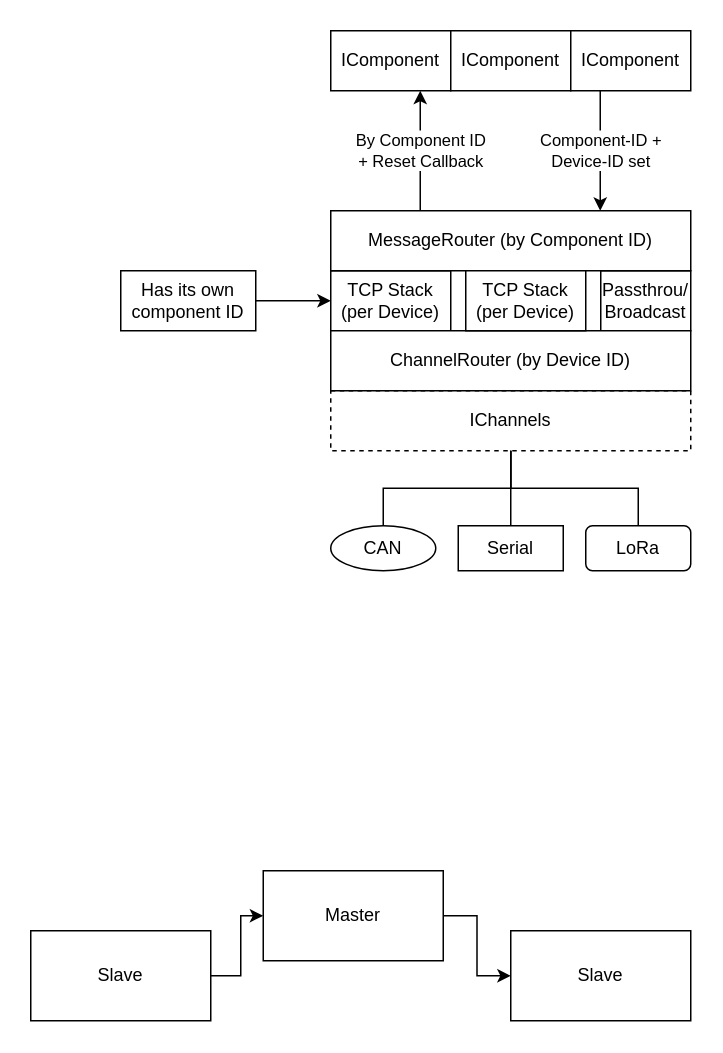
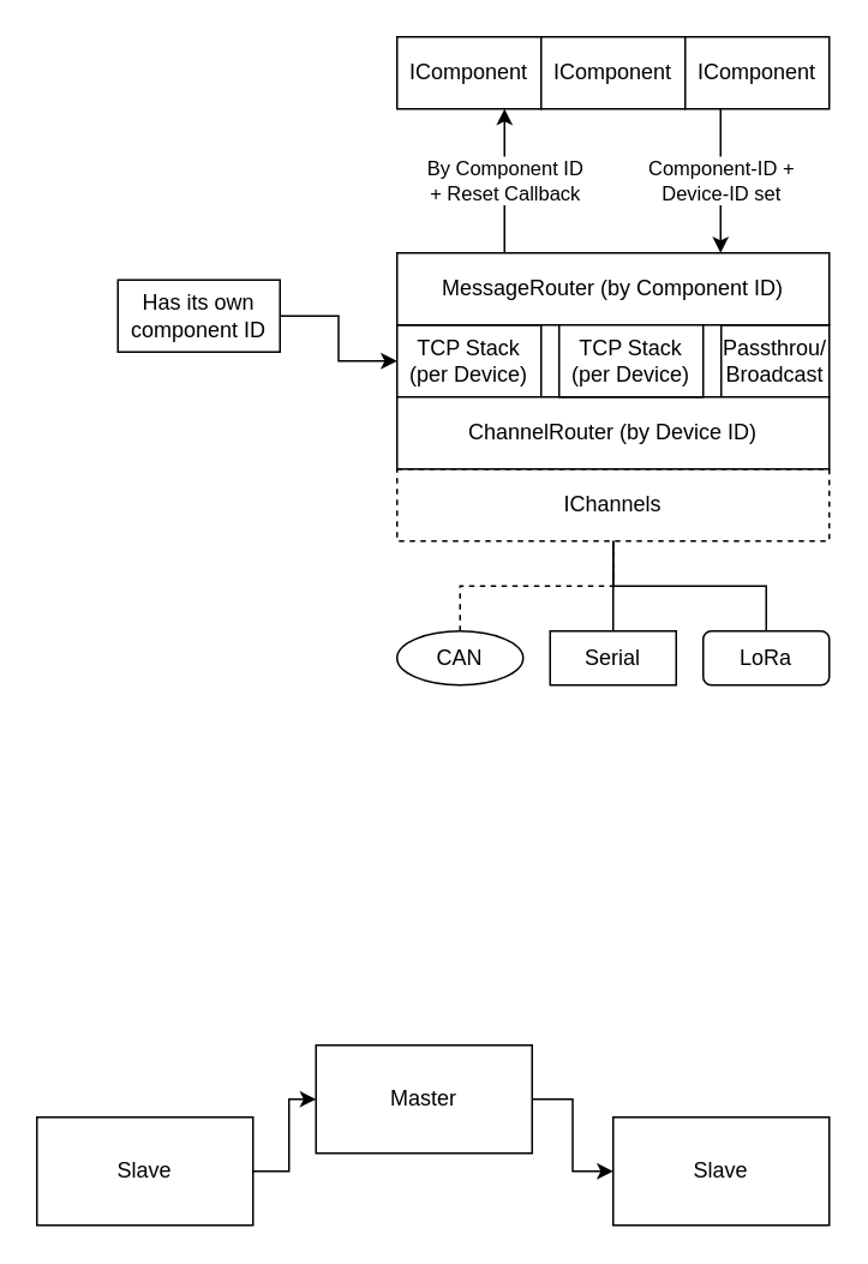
  <mxCell id="0" />
  <mxCell id="1" parent="0" />
  <mxCell id="2" value="IChannels" style="rounded=0;whiteSpace=wrap;html=1;dashed=1;" vertex="1" parent="1"><mxGeometry x="220" y="260" width="240" height="40" as="geometry" /></mxCell>
  <mxCell id="3" value="CAN" style="ellipse;whiteSpace=wrap;html=1;" vertex="1" parent="1"><mxGeometry x="220" y="350" width="70" height="30" as="geometry" /></mxCell>
  <mxCell id="4" value="Serial" style="rounded=0;whiteSpace=wrap;html=1;" vertex="1" parent="1"><mxGeometry x="305" y="350" width="70" height="30" as="geometry" /></mxCell>
  <mxCell id="5" value="LoRa" style="whiteSpace=wrap;html=1;rounded=1;" vertex="1" parent="1"><mxGeometry x="390" y="350" width="70" height="30" as="geometry" /></mxCell>
- <mxCell id="6" value="" style="endArrow=none;html=1;rounded=0;edgeStyle=orthogonalEdgeStyle;exitX=0.5;exitY=0;exitDx=0;exitDy=0;entryX=0.5;entryY=1;entryDx=0;entryDy=0;" edge="1" parent="1" source="3" target="2"><mxGeometry width="50" height="50" relative="1" as="geometry"><mxPoint x="540" y="380" as="sourcePoint" /><mxPoint x="590" y="330" as="targetPoint" /></mxGeometry></mxCell>
+ <mxCell id="6" value="" style="endArrow=none;html=1;rounded=0;edgeStyle=orthogonalEdgeStyle;exitX=0.5;exitY=0;exitDx=0;exitDy=0;entryX=0.5;entryY=1;entryDx=0;entryDy=0;dashed=1;" edge="1" parent="1" source="3" target="2"><mxGeometry width="50" height="50" relative="1" as="geometry"><mxPoint x="540" y="380" as="sourcePoint" /><mxPoint x="590" y="330" as="targetPoint" /></mxGeometry></mxCell>
  <mxCell id="7" value="" style="endArrow=none;html=1;rounded=0;edgeStyle=orthogonalEdgeStyle;exitX=0.5;exitY=0;exitDx=0;exitDy=0;entryX=0.5;entryY=1;entryDx=0;entryDy=0;" edge="1" parent="1" source="4" target="2"><mxGeometry width="50" height="50" relative="1" as="geometry"><mxPoint x="540" y="380" as="sourcePoint" /><mxPoint x="590" y="330" as="targetPoint" /></mxGeometry></mxCell>
  <mxCell id="8" value="" style="endArrow=none;html=1;rounded=0;edgeStyle=orthogonalEdgeStyle;exitX=0.5;exitY=0;exitDx=0;exitDy=0;entryX=0.5;entryY=1;entryDx=0;entryDy=0;" edge="1" parent="1" source="5" target="2"><mxGeometry width="50" height="50" relative="1" as="geometry"><mxPoint x="540" y="380" as="sourcePoint" /><mxPoint x="590" y="330" as="targetPoint" /></mxGeometry></mxCell>
  <mxCell id="9" value="TCP Stack (per Device)" style="rounded=0;whiteSpace=wrap;html=1;" vertex="1" parent="1"><mxGeometry x="220" y="180" width="80" height="40" as="geometry" /></mxCell>
  <mxCell id="10" value="Passthrou/&lt;br&gt;Broadcast" style="rounded=0;whiteSpace=wrap;html=1;" vertex="1" parent="1"><mxGeometry x="400" y="180" width="60" height="40" as="geometry" /></mxCell>
  <mxCell id="11" value="" style="edgeStyle=orthogonalEdgeStyle;rounded=0;orthogonalLoop=1;jettySize=auto;html=1;" edge="1" parent="1" source="12" target="14"><mxGeometry relative="1" as="geometry" /></mxCell>
  <mxCell id="12" value="Slave" style="rounded=0;whiteSpace=wrap;html=1;" vertex="1" parent="1"><mxGeometry x="20" y="620" width="120" height="60" as="geometry" /></mxCell>
  <mxCell id="13" value="" style="edgeStyle=orthogonalEdgeStyle;rounded=0;orthogonalLoop=1;jettySize=auto;html=1;" edge="1" parent="1" source="14" target="15"><mxGeometry relative="1" as="geometry" /></mxCell>
  <mxCell id="14" value="Master" style="rounded=0;whiteSpace=wrap;html=1;" vertex="1" parent="1"><mxGeometry x="175" y="580" width="120" height="60" as="geometry" /></mxCell>
  <mxCell id="15" value="Slave" style="rounded=0;whiteSpace=wrap;html=1;" vertex="1" parent="1"><mxGeometry x="340" y="620" width="120" height="60" as="geometry" /></mxCell>
  <mxCell id="16" value="MessageRouter (by Component ID)" style="rounded=0;whiteSpace=wrap;html=1;" vertex="1" parent="1"><mxGeometry x="220" y="140" width="240" height="40" as="geometry" /></mxCell>
  <mxCell id="17" value="IComponent" style="rounded=0;whiteSpace=wrap;html=1;" vertex="1" parent="1"><mxGeometry x="220" y="20" width="80" height="40" as="geometry" /></mxCell>
  <mxCell id="18" value="IComponent" style="rounded=0;whiteSpace=wrap;html=1;" vertex="1" parent="1"><mxGeometry x="300" y="20" width="80" height="40" as="geometry" /></mxCell>
  <mxCell id="19" value="IComponent" style="rounded=0;whiteSpace=wrap;html=1;" vertex="1" parent="1"><mxGeometry x="380" y="20" width="80" height="40" as="geometry" /></mxCell>
  <mxCell id="20" value="ChannelRouter (by Device ID)" style="rounded=0;whiteSpace=wrap;html=1;" vertex="1" parent="1"><mxGeometry x="220" y="220" width="240" height="40" as="geometry" /></mxCell>
  <mxCell id="21" value="By Component ID&lt;br&gt;+ Reset Callback" style="endArrow=classic;html=1;rounded=0;edgeStyle=orthogonalEdgeStyle;" edge="1" parent="1"><mxGeometry width="50" height="50" relative="1" as="geometry"><mxPoint x="279.66" y="140" as="sourcePoint" /><mxPoint x="279.66" y="60" as="targetPoint" /></mxGeometry></mxCell>
  <mxCell id="22" value="Component-ID +&lt;br&gt;Device-ID set" style="endArrow=classic;html=1;rounded=0;edgeStyle=orthogonalEdgeStyle;" edge="1" parent="1"><mxGeometry width="50" height="50" relative="1" as="geometry"><mxPoint x="399.66" y="60" as="sourcePoint" /><mxPoint x="399.66" y="140" as="targetPoint" /></mxGeometry></mxCell>
  <mxCell id="23" value="TCP Stack (per Device)" style="rounded=0;whiteSpace=wrap;html=1;" vertex="1" parent="1"><mxGeometry x="310" y="180" width="80" height="40" as="geometry" /></mxCell>
  <mxCell id="24" value="" style="endArrow=classic;html=1;rounded=0;edgeStyle=orthogonalEdgeStyle;entryX=0;entryY=0.5;entryDx=0;entryDy=0;exitX=1;exitY=0.5;exitDx=0;exitDy=0;" edge="1" parent="1" source="25" target="9"><mxGeometry width="50" height="50" relative="1" as="geometry"><mxPoint x="160" y="210" as="sourcePoint" /><mxPoint x="150" y="160" as="targetPoint" /></mxGeometry></mxCell>
- <mxCell id="25" value="Has its own component ID" style="rounded=0;whiteSpace=wrap;html=1;" vertex="1" parent="1"><mxGeometry x="80" y="180" width="90" height="40" as="geometry" /></mxCell>
+ <mxCell id="25" value="Has its own component ID" style="rounded=0;whiteSpace=wrap;html=1;" vertex="1" parent="1"><mxGeometry x="65" y="155" width="90" height="40" as="geometry" /></mxCell>
